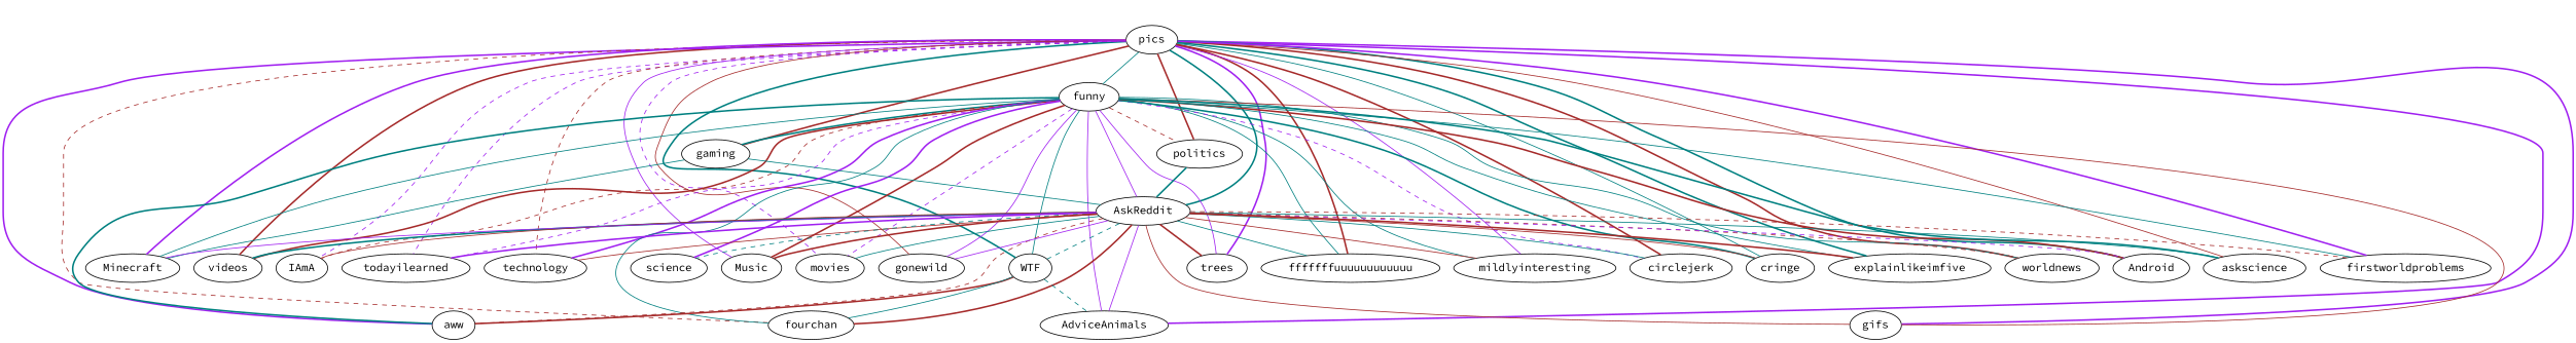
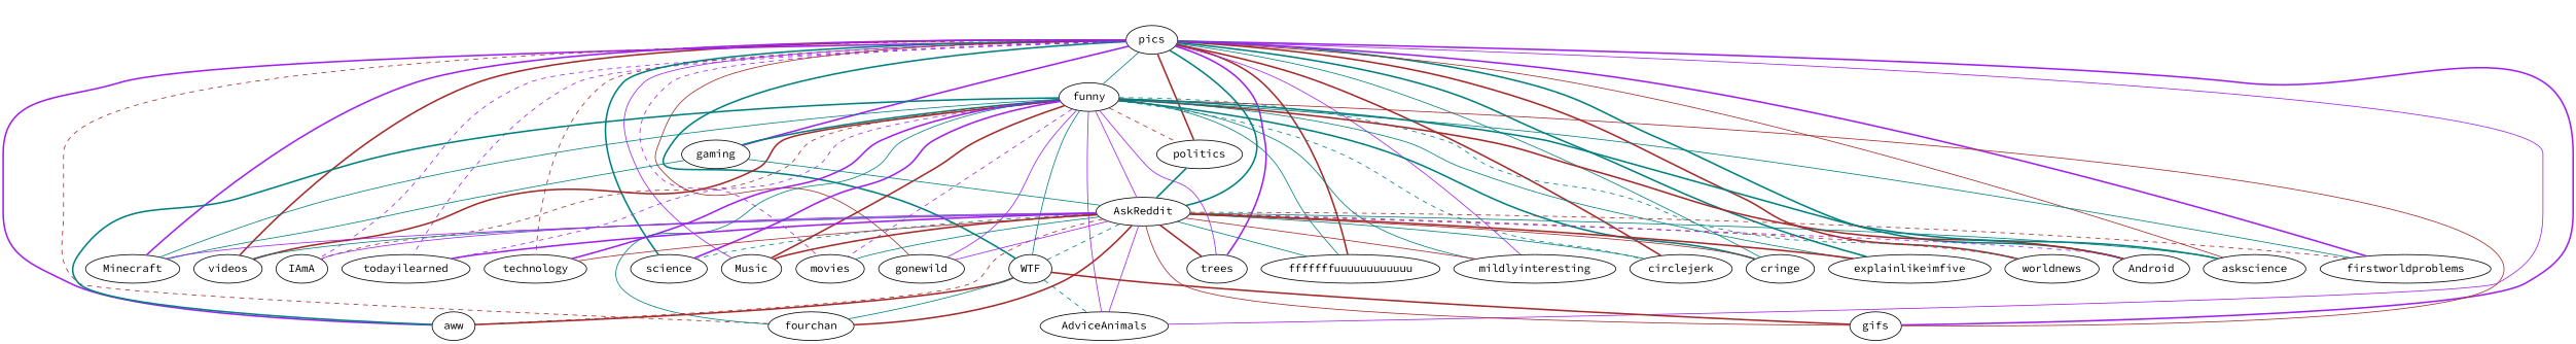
  graph {
    fontname="Source Code Pro"
    node [fontname="Source Code Pro"]
    edge [color=teal fontname="Source Code Pro" style=bold]
    pics
    funny
    politics
    gaming
    AskReddit
    worldnews
    videos
    IAmA
    todayilearned
    WTF
    aww
    technology
    AdviceAnimals
    science
    Music
    movies
    gonewild
    trees
    fffffffuuuuuuuuuuuu
    gifs
    fourchan
    Minecraft
    mildlyinteresting
    circlejerk
    cringe
    Android
    askscience
    firstworldproblems
    explainlikeimfive
    pics -- funny [style=solid]
    pics -- politics [color=brown]
-   pics -- gaming [color=brown]
+   pics -- gaming [color=purple]
    pics -- AskReddit
    pics -- worldnews [color=brown]
    pics -- videos [color=brown]
    pics -- IAmA [color=purple style=dashed]
    pics -- todayilearned [color=purple style=dashed]
    pics -- WTF
    pics -- aww [color=purple]
    pics -- technology [color=brown style=dashed]
-   pics -- AdviceAnimals [color=purple]
+   pics -- AdviceAnimals [color=purple style=solid]
+   pics -- science
    pics -- Music [color=purple style=solid]
    pics -- movies [color=purple style=dashed]
    pics -- gonewild [color=brown style=solid]
    pics -- trees [color=purple]
    pics -- fffffffuuuuuuuuuuuu [color=brown]
    pics -- gifs [color=purple]
    pics -- fourchan [color=brown style=dashed]
    pics -- Minecraft [color=purple]
    pics -- mildlyinteresting [color=purple style=solid]
    pics -- circlejerk [color=brown]
    pics -- cringe [style=solid]
    pics -- Android
    pics -- askscience [color=brown style=solid]
    pics -- firstworldproblems [color=purple]
    pics -- explainlikeimfive
    funny -- politics [color=brown style=dashed]
    funny -- gaming
    funny -- AskReddit [color=purple style=solid]
-   funny -- worldnews [style=solid]
+   funny -- worldnews [style=dashed]
    funny -- videos [color=brown]
    funny -- IAmA [color=brown style=dashed]
    funny -- todayilearned [color=purple style=dashed]
    funny -- WTF [style=solid]
    funny -- aww
    funny -- technology [color=purple]
    funny -- AdviceAnimals [color=purple style=solid]
    funny -- science [color=purple]
    funny -- Music [color=brown]
    funny -- movies [color=purple style=dashed]
    funny -- gonewild [color=purple style=solid]
    funny -- trees [color=purple style=solid]
    funny -- fffffffuuuuuuuuuuuu [style=solid]
    funny -- gifs [color=brown style=solid]
    funny -- fourchan [style=solid]
    funny -- Minecraft [style=solid]
    funny -- mildlyinteresting [style=solid]
-   funny -- circlejerk [color=purple style=dashed]
+   funny -- circlejerk [style=dashed]
    funny -- cringe
    funny -- Android [color=brown]
    funny -- askscience
    funny -- firstworldproblems [style=solid]
    funny -- explainlikeimfive [style=solid]
    politics -- AskReddit
    gaming -- AskReddit [style=solid]
    gaming -- Minecraft [style=solid]
    AskReddit -- worldnews [color=brown style=dashed]
-   AskReddit -- videos
-   AskReddit -- IAmA [color=brown style=solid]
+   AskReddit -- videos [style=solid]
+   AskReddit -- IAmA [color=purple style=solid]
    AskReddit -- todayilearned [color=purple]
    AskReddit -- WTF [style=dashed]
    AskReddit -- aww [color=brown style=dashed]
    AskReddit -- technology [color=brown style=solid]
    AskReddit -- AdviceAnimals [color=purple style=solid]
    AskReddit -- science [style=dashed]
    AskReddit -- Music [color=brown]
    AskReddit -- movies [style=solid]
    AskReddit -- gonewild [color=purple style=solid]
    AskReddit -- trees [color=brown]
    AskReddit -- fffffffuuuuuuuuuuuu [style=solid]
    AskReddit -- gifs [color=brown style=solid]
    AskReddit -- fourchan [color=brown]
    AskReddit -- Minecraft [color=purple style=solid]
    AskReddit -- mildlyinteresting [color=brown style=solid]
    AskReddit -- circlejerk [style=solid]
    AskReddit -- cringe [color=brown style=solid]
    AskReddit -- Android [color=purple style=dashed]
    AskReddit -- askscience [style=solid]
    AskReddit -- firstworldproblems [color=brown style=dashed]
    AskReddit -- explainlikeimfive [color=brown]
    WTF -- aww [color=brown]
    WTF -- AdviceAnimals [style=dashed]
+   WTF -- gifs [color=brown]
    WTF -- fourchan [style=solid]
  }
